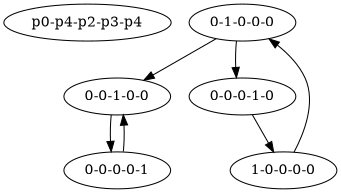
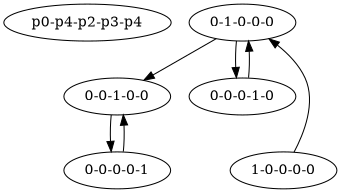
  digraph {
    n1 [label="p0-p4-p2-p3-p4"]
    "0-0-1-0-0"
    "0-0-0-0-1"
    "0-1-0-0-0"
    "0-0-0-1-0"
    "1-0-0-0-0"
    "0-0-1-0-0" -> "0-0-0-0-1"
    "0-0-0-0-1" -> "0-0-1-0-0"
    "0-1-0-0-0" -> "0-0-1-0-0"
    "0-1-0-0-0" -> "0-0-0-1-0"
-   "0-0-0-1-0" -> "1-0-0-0-0"
+   "0-0-0-1-0" -> "0-1-0-0-0"
    "1-0-0-0-0" -> "0-1-0-0-0"
  }
